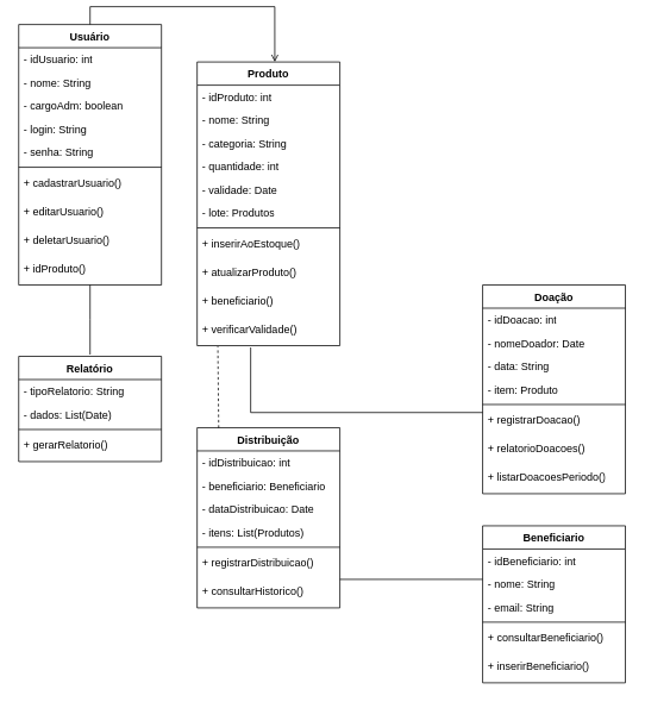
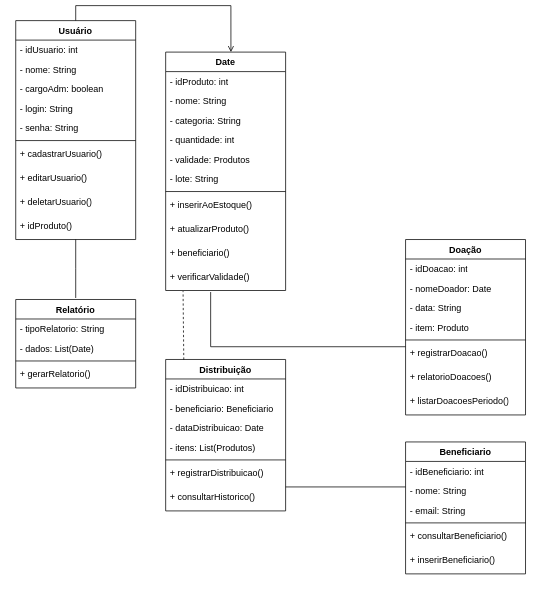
  <mxCell id="0" />
  <mxCell id="1" parent="0" />
- <mxCell id="2" value="Produto" style="swimlane;fontStyle=1;align=center;verticalAlign=top;childLayout=stackLayout;horizontal=1;startSize=26;horizontalStack=0;resizeParent=1;resizeParentMax=0;resizeLast=0;collapsible=1;marginBottom=0;whiteSpace=wrap;html=1;" parent="1" vertex="1"><mxGeometry x="220" y="62" width="160" height="318" as="geometry" /></mxCell>
+ <mxCell id="2" value="Date" style="swimlane;fontStyle=1;align=center;verticalAlign=top;childLayout=stackLayout;horizontal=1;startSize=26;horizontalStack=0;resizeParent=1;resizeParentMax=0;resizeLast=0;collapsible=1;marginBottom=0;whiteSpace=wrap;html=1;" parent="1" vertex="1"><mxGeometry x="220" y="62" width="160" height="318" as="geometry" /></mxCell>
  <mxCell id="3" value="- idProduto: int" style="text;strokeColor=none;fillColor=none;align=left;verticalAlign=top;spacingLeft=4;spacingRight=4;overflow=hidden;rotatable=0;points=[[0,0.5],[1,0.5]];portConstraint=eastwest;whiteSpace=wrap;html=1;" parent="2" vertex="1"><mxGeometry y="26" width="160" height="26" as="geometry" /></mxCell>
  <mxCell id="4" value="- nome: String" style="text;strokeColor=none;fillColor=none;align=left;verticalAlign=top;spacingLeft=4;spacingRight=4;overflow=hidden;rotatable=0;points=[[0,0.5],[1,0.5]];portConstraint=eastwest;whiteSpace=wrap;html=1;" parent="2" vertex="1"><mxGeometry y="52" width="160" height="26" as="geometry" /></mxCell>
  <mxCell id="5" value="- categoria: String" style="text;strokeColor=none;fillColor=none;align=left;verticalAlign=top;spacingLeft=4;spacingRight=4;overflow=hidden;rotatable=0;points=[[0,0.5],[1,0.5]];portConstraint=eastwest;whiteSpace=wrap;html=1;" parent="2" vertex="1"><mxGeometry y="78" width="160" height="26" as="geometry" /></mxCell>
  <mxCell id="6" value="- quantidade: int" style="text;strokeColor=none;fillColor=none;align=left;verticalAlign=top;spacingLeft=4;spacingRight=4;overflow=hidden;rotatable=0;points=[[0,0.5],[1,0.5]];portConstraint=eastwest;whiteSpace=wrap;html=1;" parent="2" vertex="1"><mxGeometry y="104" width="160" height="26" as="geometry" /></mxCell>
- <mxCell id="7" value="- validade: Date" style="text;strokeColor=none;fillColor=none;align=left;verticalAlign=top;spacingLeft=4;spacingRight=4;overflow=hidden;rotatable=0;points=[[0,0.5],[1,0.5]];portConstraint=eastwest;whiteSpace=wrap;html=1;" parent="2" vertex="1"><mxGeometry y="130" width="160" height="26" as="geometry" /></mxCell>
- <mxCell id="8" value="- lote: Produtos" style="text;strokeColor=none;fillColor=none;align=left;verticalAlign=top;spacingLeft=4;spacingRight=4;overflow=hidden;rotatable=0;points=[[0,0.5],[1,0.5]];portConstraint=eastwest;whiteSpace=wrap;html=1;" parent="2" vertex="1"><mxGeometry y="156" width="160" height="26" as="geometry" /></mxCell>
+ <mxCell id="7" value="- validade: Produtos" style="text;strokeColor=none;fillColor=none;align=left;verticalAlign=top;spacingLeft=4;spacingRight=4;overflow=hidden;rotatable=0;points=[[0,0.5],[1,0.5]];portConstraint=eastwest;whiteSpace=wrap;html=1;" parent="2" vertex="1"><mxGeometry y="130" width="160" height="26" as="geometry" /></mxCell>
+ <mxCell id="8" value="- lote: String" style="text;strokeColor=none;fillColor=none;align=left;verticalAlign=top;spacingLeft=4;spacingRight=4;overflow=hidden;rotatable=0;points=[[0,0.5],[1,0.5]];portConstraint=eastwest;whiteSpace=wrap;html=1;" parent="2" vertex="1"><mxGeometry y="156" width="160" height="26" as="geometry" /></mxCell>
  <mxCell id="9" value="" style="line;strokeWidth=1;fillColor=none;align=left;verticalAlign=middle;spacingTop=-1;spacingLeft=3;spacingRight=3;rotatable=0;labelPosition=right;points=[];portConstraint=eastwest;strokeColor=inherit;" parent="2" vertex="1"><mxGeometry y="182" width="160" height="8" as="geometry" /></mxCell>
  <mxCell id="10" value="+ inserirAoEstoque()" style="text;strokeColor=none;fillColor=none;align=left;verticalAlign=top;spacingLeft=4;spacingRight=4;overflow=hidden;rotatable=0;points=[[0,0.5],[1,0.5]];portConstraint=eastwest;whiteSpace=wrap;html=1;" parent="2" vertex="1"><mxGeometry y="190" width="160" height="32" as="geometry" /></mxCell>
  <mxCell id="11" value="+ atualizarProduto()" style="text;strokeColor=none;fillColor=none;align=left;verticalAlign=top;spacingLeft=4;spacingRight=4;overflow=hidden;rotatable=0;points=[[0,0.5],[1,0.5]];portConstraint=eastwest;whiteSpace=wrap;html=1;" parent="2" vertex="1"><mxGeometry y="222" width="160" height="32" as="geometry" /></mxCell>
  <mxCell id="12" value="+ beneficiario()" style="text;strokeColor=none;fillColor=none;align=left;verticalAlign=top;spacingLeft=4;spacingRight=4;overflow=hidden;rotatable=0;points=[[0,0.5],[1,0.5]];portConstraint=eastwest;whiteSpace=wrap;html=1;" parent="2" vertex="1"><mxGeometry y="254" width="160" height="32" as="geometry" /></mxCell>
  <mxCell id="13" value="+ verificarValidade()" style="text;strokeColor=none;fillColor=none;align=left;verticalAlign=top;spacingLeft=4;spacingRight=4;overflow=hidden;rotatable=0;points=[[0,0.5],[1,0.5]];portConstraint=eastwest;whiteSpace=wrap;html=1;" parent="2" vertex="1"><mxGeometry y="286" width="160" height="32" as="geometry" /></mxCell>
  <mxCell id="14" value="Doação" style="swimlane;fontStyle=1;align=center;verticalAlign=top;childLayout=stackLayout;horizontal=1;startSize=26;horizontalStack=0;resizeParent=1;resizeParentMax=0;resizeLast=0;collapsible=1;marginBottom=0;whiteSpace=wrap;html=1;" parent="1" vertex="1"><mxGeometry x="540" y="312" width="160" height="234" as="geometry" /></mxCell>
  <mxCell id="15" value="- idDoacao: int" style="text;strokeColor=none;fillColor=none;align=left;verticalAlign=top;spacingLeft=4;spacingRight=4;overflow=hidden;rotatable=0;points=[[0,0.5],[1,0.5]];portConstraint=eastwest;whiteSpace=wrap;html=1;" parent="14" vertex="1"><mxGeometry y="26" width="160" height="26" as="geometry" /></mxCell>
  <mxCell id="16" value="- nomeDoador: Date" style="text;strokeColor=none;fillColor=none;align=left;verticalAlign=top;spacingLeft=4;spacingRight=4;overflow=hidden;rotatable=0;points=[[0,0.5],[1,0.5]];portConstraint=eastwest;whiteSpace=wrap;html=1;" parent="14" vertex="1"><mxGeometry y="52" width="160" height="26" as="geometry" /></mxCell>
  <mxCell id="17" value="- data: String" style="text;strokeColor=none;fillColor=none;align=left;verticalAlign=top;spacingLeft=4;spacingRight=4;overflow=hidden;rotatable=0;points=[[0,0.5],[1,0.5]];portConstraint=eastwest;whiteSpace=wrap;html=1;" parent="14" vertex="1"><mxGeometry y="78" width="160" height="26" as="geometry" /></mxCell>
  <mxCell id="18" value="- item: Produto" style="text;strokeColor=none;fillColor=none;align=left;verticalAlign=top;spacingLeft=4;spacingRight=4;overflow=hidden;rotatable=0;points=[[0,0.5],[1,0.5]];portConstraint=eastwest;whiteSpace=wrap;html=1;" parent="14" vertex="1"><mxGeometry y="104" width="160" height="26" as="geometry" /></mxCell>
  <mxCell id="19" value="" style="line;strokeWidth=1;fillColor=none;align=left;verticalAlign=middle;spacingTop=-1;spacingLeft=3;spacingRight=3;rotatable=0;labelPosition=right;points=[];portConstraint=eastwest;strokeColor=inherit;" parent="14" vertex="1"><mxGeometry y="130" width="160" height="8" as="geometry" /></mxCell>
  <mxCell id="20" value="+ registrarDoacao()" style="text;strokeColor=none;fillColor=none;align=left;verticalAlign=top;spacingLeft=4;spacingRight=4;overflow=hidden;rotatable=0;points=[[0,0.5],[1,0.5]];portConstraint=eastwest;whiteSpace=wrap;html=1;" parent="14" vertex="1"><mxGeometry y="138" width="160" height="32" as="geometry" /></mxCell>
  <mxCell id="21" value="+ relatorioDoacoes()" style="text;strokeColor=none;fillColor=none;align=left;verticalAlign=top;spacingLeft=4;spacingRight=4;overflow=hidden;rotatable=0;points=[[0,0.5],[1,0.5]];portConstraint=eastwest;whiteSpace=wrap;html=1;" parent="14" vertex="1"><mxGeometry y="170" width="160" height="32" as="geometry" /></mxCell>
  <mxCell id="22" value="+ listarDoacoesPeriodo()" style="text;strokeColor=none;fillColor=none;align=left;verticalAlign=top;spacingLeft=4;spacingRight=4;overflow=hidden;rotatable=0;points=[[0,0.5],[1,0.5]];portConstraint=eastwest;whiteSpace=wrap;html=1;" parent="14" vertex="1"><mxGeometry y="202" width="160" height="32" as="geometry" /></mxCell>
  <mxCell id="23" value="Distribuição" style="swimlane;fontStyle=1;align=center;verticalAlign=top;childLayout=stackLayout;horizontal=1;startSize=26;horizontalStack=0;resizeParent=1;resizeParentMax=0;resizeLast=0;collapsible=1;marginBottom=0;whiteSpace=wrap;html=1;" parent="1" vertex="1"><mxGeometry x="220" y="472" width="160" height="202" as="geometry" /></mxCell>
  <mxCell id="24" value="- idDistribuicao: int" style="text;strokeColor=none;fillColor=none;align=left;verticalAlign=top;spacingLeft=4;spacingRight=4;overflow=hidden;rotatable=0;points=[[0,0.5],[1,0.5]];portConstraint=eastwest;whiteSpace=wrap;html=1;" parent="23" vertex="1"><mxGeometry y="26" width="160" height="26" as="geometry" /></mxCell>
  <mxCell id="25" value="- beneficiario: Beneficiario" style="text;strokeColor=none;fillColor=none;align=left;verticalAlign=top;spacingLeft=4;spacingRight=4;overflow=hidden;rotatable=0;points=[[0,0.5],[1,0.5]];portConstraint=eastwest;whiteSpace=wrap;html=1;" parent="23" vertex="1"><mxGeometry y="52" width="160" height="26" as="geometry" /></mxCell>
  <mxCell id="26" value="- dataDistribuicao: Date" style="text;strokeColor=none;fillColor=none;align=left;verticalAlign=top;spacingLeft=4;spacingRight=4;overflow=hidden;rotatable=0;points=[[0,0.5],[1,0.5]];portConstraint=eastwest;whiteSpace=wrap;html=1;" parent="23" vertex="1"><mxGeometry y="78" width="160" height="26" as="geometry" /></mxCell>
  <mxCell id="27" value="- itens: List(Produtos)" style="text;strokeColor=none;fillColor=none;align=left;verticalAlign=top;spacingLeft=4;spacingRight=4;overflow=hidden;rotatable=0;points=[[0,0.5],[1,0.5]];portConstraint=eastwest;whiteSpace=wrap;html=1;" parent="23" vertex="1"><mxGeometry y="104" width="160" height="26" as="geometry" /></mxCell>
  <mxCell id="28" value="" style="line;strokeWidth=1;fillColor=none;align=left;verticalAlign=middle;spacingTop=-1;spacingLeft=3;spacingRight=3;rotatable=0;labelPosition=right;points=[];portConstraint=eastwest;strokeColor=inherit;" parent="23" vertex="1"><mxGeometry y="130" width="160" height="8" as="geometry" /></mxCell>
  <mxCell id="29" value="+ registrarDistribuicao()" style="text;strokeColor=none;fillColor=none;align=left;verticalAlign=top;spacingLeft=4;spacingRight=4;overflow=hidden;rotatable=0;points=[[0,0.5],[1,0.5]];portConstraint=eastwest;whiteSpace=wrap;html=1;" parent="23" vertex="1"><mxGeometry y="138" width="160" height="32" as="geometry" /></mxCell>
  <mxCell id="30" value="+ consultarHistorico()" style="text;strokeColor=none;fillColor=none;align=left;verticalAlign=top;spacingLeft=4;spacingRight=4;overflow=hidden;rotatable=0;points=[[0,0.5],[1,0.5]];portConstraint=eastwest;whiteSpace=wrap;html=1;" parent="23" vertex="1"><mxGeometry y="170" width="160" height="32" as="geometry" /></mxCell>
  <mxCell id="31" value="Beneficiario" style="swimlane;fontStyle=1;align=center;verticalAlign=top;childLayout=stackLayout;horizontal=1;startSize=26;horizontalStack=0;resizeParent=1;resizeParentMax=0;resizeLast=0;collapsible=1;marginBottom=0;whiteSpace=wrap;html=1;" parent="1" vertex="1"><mxGeometry x="540" y="582" width="160" height="176" as="geometry" /></mxCell>
  <mxCell id="32" value="- idBeneficiario: int" style="text;strokeColor=none;fillColor=none;align=left;verticalAlign=top;spacingLeft=4;spacingRight=4;overflow=hidden;rotatable=0;points=[[0,0.5],[1,0.5]];portConstraint=eastwest;whiteSpace=wrap;html=1;" parent="31" vertex="1"><mxGeometry y="26" width="160" height="26" as="geometry" /></mxCell>
  <mxCell id="33" value="- nome: String" style="text;strokeColor=none;fillColor=none;align=left;verticalAlign=top;spacingLeft=4;spacingRight=4;overflow=hidden;rotatable=0;points=[[0,0.5],[1,0.5]];portConstraint=eastwest;whiteSpace=wrap;html=1;" parent="31" vertex="1"><mxGeometry y="52" width="160" height="26" as="geometry" /></mxCell>
  <mxCell id="34" value="- email: String" style="text;strokeColor=none;fillColor=none;align=left;verticalAlign=top;spacingLeft=4;spacingRight=4;overflow=hidden;rotatable=0;points=[[0,0.5],[1,0.5]];portConstraint=eastwest;whiteSpace=wrap;html=1;" parent="31" vertex="1"><mxGeometry y="78" width="160" height="26" as="geometry" /></mxCell>
  <mxCell id="35" value="" style="line;strokeWidth=1;fillColor=none;align=left;verticalAlign=middle;spacingTop=-1;spacingLeft=3;spacingRight=3;rotatable=0;labelPosition=right;points=[];portConstraint=eastwest;strokeColor=inherit;" parent="31" vertex="1"><mxGeometry y="104" width="160" height="8" as="geometry" /></mxCell>
  <mxCell id="36" value="+ consultarBeneficiario()" style="text;strokeColor=none;fillColor=none;align=left;verticalAlign=top;spacingLeft=4;spacingRight=4;overflow=hidden;rotatable=0;points=[[0,0.5],[1,0.5]];portConstraint=eastwest;whiteSpace=wrap;html=1;" parent="31" vertex="1"><mxGeometry y="112" width="160" height="32" as="geometry" /></mxCell>
  <mxCell id="37" value="+ inserirBeneficiario()" style="text;strokeColor=none;fillColor=none;align=left;verticalAlign=top;spacingLeft=4;spacingRight=4;overflow=hidden;rotatable=0;points=[[0,0.5],[1,0.5]];portConstraint=eastwest;whiteSpace=wrap;html=1;" vertex="1" parent="31"><mxGeometry y="144" width="160" height="32" as="geometry" /></mxCell>
  <mxCell id="38" style="edgeStyle=orthogonalEdgeStyle;rounded=0;orthogonalLoop=1;jettySize=auto;html=1;endArrow=none;endFill=0;" parent="1" source="39" edge="1"><mxGeometry relative="1" as="geometry"><mxPoint x="100" y="390" as="targetPoint" /></mxGeometry></mxCell>
  <mxCell id="39" value="Usuário" style="swimlane;fontStyle=1;align=center;verticalAlign=top;childLayout=stackLayout;horizontal=1;startSize=26;horizontalStack=0;resizeParent=1;resizeParentMax=0;resizeLast=0;collapsible=1;marginBottom=0;whiteSpace=wrap;html=1;" parent="1" vertex="1"><mxGeometry x="20" y="20" width="160" height="292" as="geometry" /></mxCell>
  <mxCell id="40" value="- idUsuario: int" style="text;strokeColor=none;fillColor=none;align=left;verticalAlign=top;spacingLeft=4;spacingRight=4;overflow=hidden;rotatable=0;points=[[0,0.5],[1,0.5]];portConstraint=eastwest;whiteSpace=wrap;html=1;" parent="39" vertex="1"><mxGeometry y="26" width="160" height="26" as="geometry" /></mxCell>
  <mxCell id="41" value="- nome: String" style="text;strokeColor=none;fillColor=none;align=left;verticalAlign=top;spacingLeft=4;spacingRight=4;overflow=hidden;rotatable=0;points=[[0,0.5],[1,0.5]];portConstraint=eastwest;whiteSpace=wrap;html=1;" parent="39" vertex="1"><mxGeometry y="52" width="160" height="26" as="geometry" /></mxCell>
  <mxCell id="42" value="- cargoAdm: boolean" style="text;strokeColor=none;fillColor=none;align=left;verticalAlign=top;spacingLeft=4;spacingRight=4;overflow=hidden;rotatable=0;points=[[0,0.5],[1,0.5]];portConstraint=eastwest;whiteSpace=wrap;html=1;" parent="39" vertex="1"><mxGeometry y="78" width="160" height="26" as="geometry" /></mxCell>
  <mxCell id="43" value="- login: String" style="text;strokeColor=none;fillColor=none;align=left;verticalAlign=top;spacingLeft=4;spacingRight=4;overflow=hidden;rotatable=0;points=[[0,0.5],[1,0.5]];portConstraint=eastwest;whiteSpace=wrap;html=1;" parent="39" vertex="1"><mxGeometry y="104" width="160" height="26" as="geometry" /></mxCell>
  <mxCell id="44" value="- senha: String" style="text;strokeColor=none;fillColor=none;align=left;verticalAlign=top;spacingLeft=4;spacingRight=4;overflow=hidden;rotatable=0;points=[[0,0.5],[1,0.5]];portConstraint=eastwest;whiteSpace=wrap;html=1;" parent="39" vertex="1"><mxGeometry y="130" width="160" height="26" as="geometry" /></mxCell>
  <mxCell id="45" value="" style="line;strokeWidth=1;fillColor=none;align=left;verticalAlign=middle;spacingTop=-1;spacingLeft=3;spacingRight=3;rotatable=0;labelPosition=right;points=[];portConstraint=eastwest;strokeColor=inherit;" parent="39" vertex="1"><mxGeometry y="156" width="160" height="8" as="geometry" /></mxCell>
  <mxCell id="46" value="+ cadastrarUsuario()" style="text;strokeColor=none;fillColor=none;align=left;verticalAlign=top;spacingLeft=4;spacingRight=4;overflow=hidden;rotatable=0;points=[[0,0.5],[1,0.5]];portConstraint=eastwest;whiteSpace=wrap;html=1;" parent="39" vertex="1"><mxGeometry y="164" width="160" height="32" as="geometry" /></mxCell>
  <mxCell id="47" value="+ editarUsuario()" style="text;strokeColor=none;fillColor=none;align=left;verticalAlign=top;spacingLeft=4;spacingRight=4;overflow=hidden;rotatable=0;points=[[0,0.5],[1,0.5]];portConstraint=eastwest;whiteSpace=wrap;html=1;" parent="39" vertex="1"><mxGeometry y="196" width="160" height="32" as="geometry" /></mxCell>
  <mxCell id="48" value="+ deletarUsuario()" style="text;strokeColor=none;fillColor=none;align=left;verticalAlign=top;spacingLeft=4;spacingRight=4;overflow=hidden;rotatable=0;points=[[0,0.5],[1,0.5]];portConstraint=eastwest;whiteSpace=wrap;html=1;" parent="39" vertex="1"><mxGeometry y="228" width="160" height="32" as="geometry" /></mxCell>
  <mxCell id="49" value="+ idProduto()" style="text;strokeColor=none;fillColor=none;align=left;verticalAlign=top;spacingLeft=4;spacingRight=4;overflow=hidden;rotatable=0;points=[[0,0.5],[1,0.5]];portConstraint=eastwest;whiteSpace=wrap;html=1;" parent="39" vertex="1"><mxGeometry y="260" width="160" height="32" as="geometry" /></mxCell>
  <mxCell id="50" value="Relatório" style="swimlane;fontStyle=1;align=center;verticalAlign=top;childLayout=stackLayout;horizontal=1;startSize=26;horizontalStack=0;resizeParent=1;resizeParentMax=0;resizeLast=0;collapsible=1;marginBottom=0;whiteSpace=wrap;html=1;" parent="1" vertex="1"><mxGeometry x="20" y="392" width="160" height="118" as="geometry" /></mxCell>
  <mxCell id="51" value="- tipoRelatorio: String" style="text;strokeColor=none;fillColor=none;align=left;verticalAlign=top;spacingLeft=4;spacingRight=4;overflow=hidden;rotatable=0;points=[[0,0.5],[1,0.5]];portConstraint=eastwest;whiteSpace=wrap;html=1;" parent="50" vertex="1"><mxGeometry y="26" width="160" height="26" as="geometry" /></mxCell>
  <mxCell id="52" value="- dados: List(Date)" style="text;strokeColor=none;fillColor=none;align=left;verticalAlign=top;spacingLeft=4;spacingRight=4;overflow=hidden;rotatable=0;points=[[0,0.5],[1,0.5]];portConstraint=eastwest;whiteSpace=wrap;html=1;" parent="50" vertex="1"><mxGeometry y="52" width="160" height="26" as="geometry" /></mxCell>
  <mxCell id="53" value="" style="line;strokeWidth=1;fillColor=none;align=left;verticalAlign=middle;spacingTop=-1;spacingLeft=3;spacingRight=3;rotatable=0;labelPosition=right;points=[];portConstraint=eastwest;strokeColor=inherit;" parent="50" vertex="1"><mxGeometry y="78" width="160" height="8" as="geometry" /></mxCell>
  <mxCell id="54" value="+ gerarRelatorio()" style="text;strokeColor=none;fillColor=none;align=left;verticalAlign=top;spacingLeft=4;spacingRight=4;overflow=hidden;rotatable=0;points=[[0,0.5],[1,0.5]];portConstraint=eastwest;whiteSpace=wrap;html=1;" parent="50" vertex="1"><mxGeometry y="86" width="160" height="32" as="geometry" /></mxCell>
  <mxCell id="55" value="" style="endArrow=none;endFill=0;endSize=12;html=1;rounded=0;exitX=0;exitY=0.5;exitDx=0;exitDy=0;edgeStyle=orthogonalEdgeStyle;entryX=0.375;entryY=1.063;entryDx=0;entryDy=0;entryPerimeter=0;" parent="1" target="13" edge="1"><mxGeometry width="160" relative="1" as="geometry"><mxPoint x="540" y="455" as="sourcePoint" /><mxPoint x="280" y="455" as="targetPoint" /><Array as="points"><mxPoint x="280" y="455" /></Array></mxGeometry></mxCell>
  <mxCell id="56" value="" style="endArrow=none;endFill=0;endSize=12;html=1;rounded=0;exitX=0.151;exitY=0.001;exitDx=0;exitDy=0;exitPerimeter=0;entryX=0.145;entryY=1.027;entryDx=0;entryDy=0;entryPerimeter=0;dashed=1;" parent="1" source="23" target="13" edge="1"><mxGeometry width="160" relative="1" as="geometry"><mxPoint x="510" y="322" as="sourcePoint" /><mxPoint x="240" y="392" as="targetPoint" /></mxGeometry></mxCell>
  <mxCell id="57" value="" style="endArrow=none;endFill=0;endSize=12;html=1;rounded=0;exitX=1;exitY=0.001;exitDx=0;exitDy=0;exitPerimeter=0;entryX=0;entryY=0.308;entryDx=0;entryDy=0;entryPerimeter=0;" parent="1" source="30" target="33" edge="1"><mxGeometry width="160" relative="1" as="geometry"><mxPoint x="390" y="642" as="sourcePoint" /><mxPoint x="530" y="642" as="targetPoint" /></mxGeometry></mxCell>
  <mxCell id="58" style="edgeStyle=orthogonalEdgeStyle;rounded=0;orthogonalLoop=1;jettySize=auto;html=1;exitX=0.5;exitY=0;exitDx=0;exitDy=0;entryX=0.544;entryY=0;entryDx=0;entryDy=0;entryPerimeter=0;endArrow=open;endFill=0;" edge="1" parent="1" source="39" target="2"><mxGeometry relative="1" as="geometry" /></mxCell>
